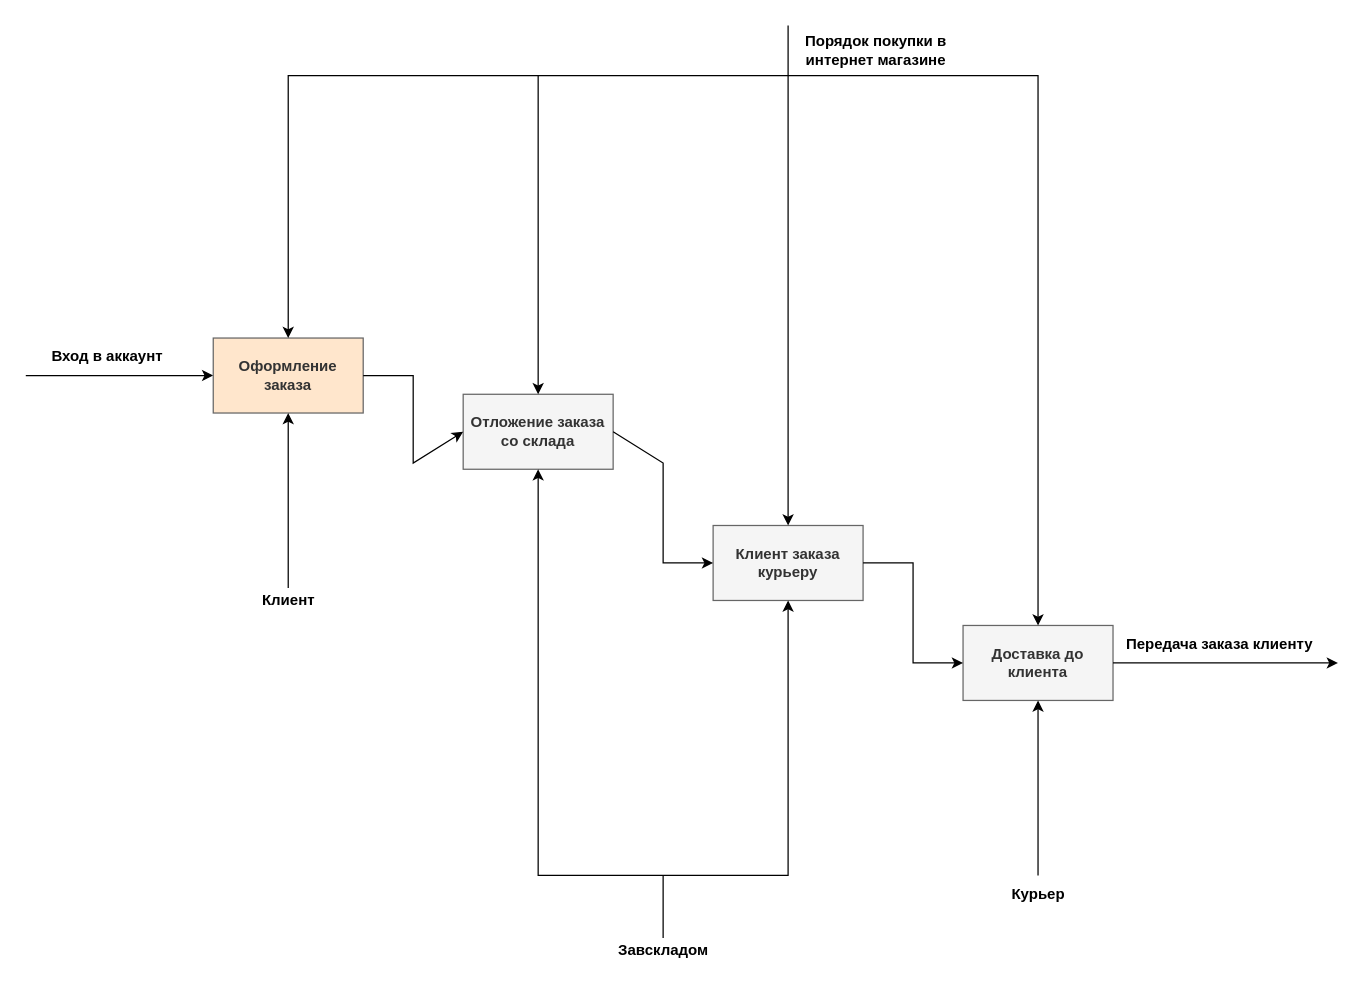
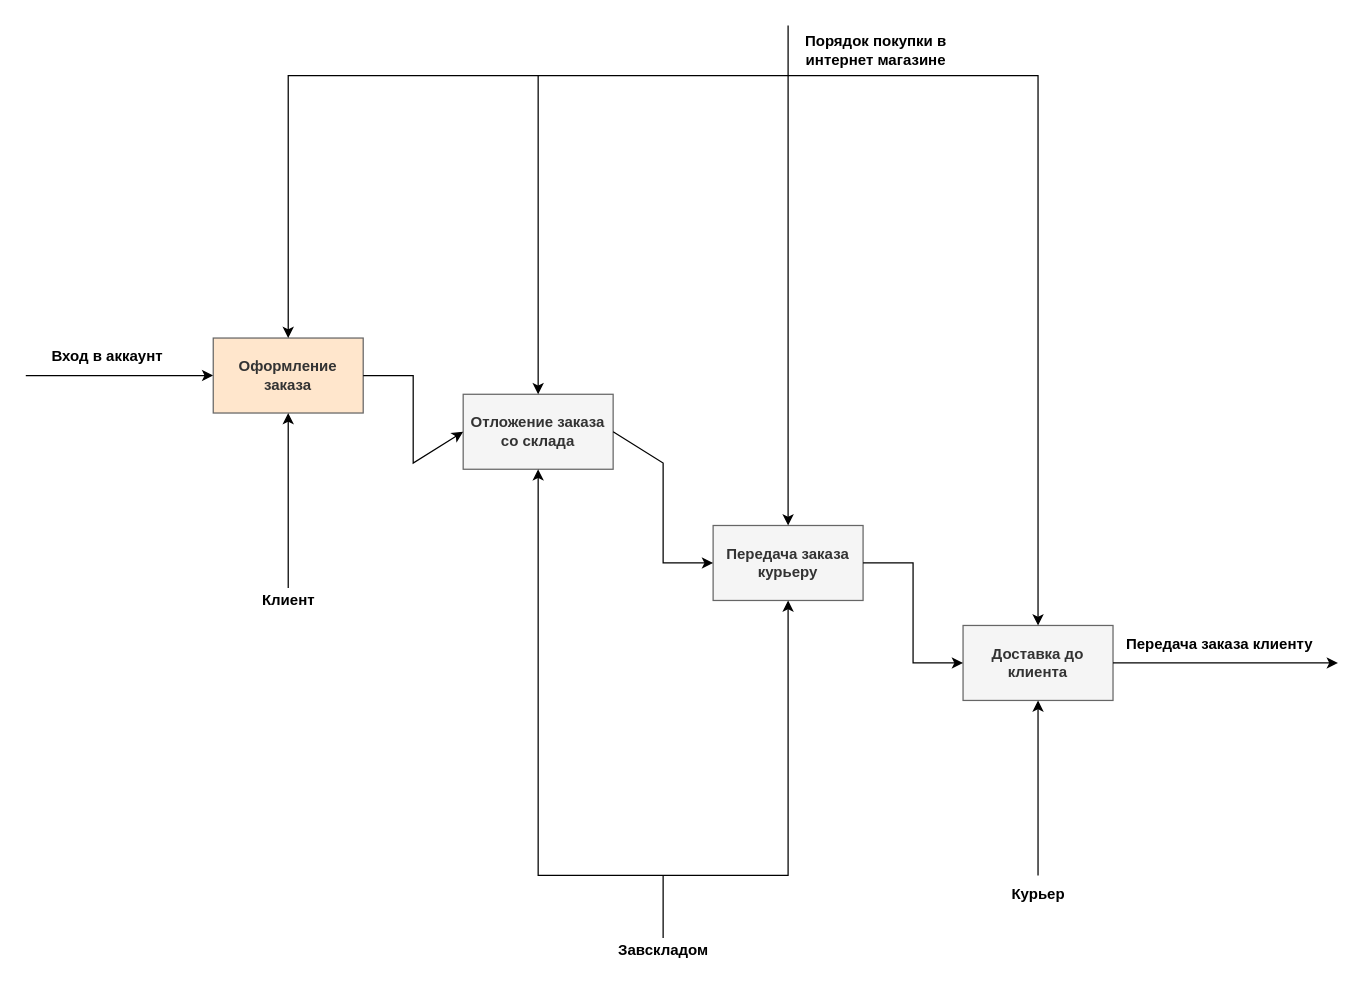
  <mxCell id="0" />
  <mxCell id="1" parent="0" />
  <mxCell id="2" value="" style="endArrow=classic;html=1;rounded=0;" edge="1" parent="1"><mxGeometry width="50" height="50" relative="1" as="geometry"><mxPoint x="20" y="300" as="sourcePoint" /><mxPoint x="170" y="300" as="targetPoint" /></mxGeometry></mxCell>
  <mxCell id="3" value="Вход в аккаунт" style="text;html=1;align=center;verticalAlign=middle;resizable=0;points=[];autosize=1;strokeColor=none;fillColor=none;fontStyle=1" vertex="1" parent="1"><mxGeometry x="30" y="270" width="110" height="30" as="geometry" /></mxCell>
  <mxCell id="4" value="Оформление заказа" style="rounded=0;whiteSpace=wrap;html=1;fontStyle=1;fillColor=#ffe6cc;fontColor=#333333;strokeColor=#666666;" vertex="1" parent="1"><mxGeometry x="170" y="270" width="120" height="60" as="geometry" /></mxCell>
  <mxCell id="5" value="Отложение заказа со склада" style="rounded=0;whiteSpace=wrap;html=1;fontStyle=1;fillColor=#f5f5f5;fontColor=#333333;strokeColor=#666666;" vertex="1" parent="1"><mxGeometry x="370" y="315" width="120" height="60" as="geometry" /></mxCell>
  <mxCell id="6" value="" style="endArrow=classic;html=1;rounded=0;exitX=1;exitY=0.5;exitDx=0;exitDy=0;entryX=0;entryY=0.5;entryDx=0;entryDy=0;" edge="1" parent="1" source="4" target="5"><mxGeometry width="50" height="50" relative="1" as="geometry"><mxPoint x="400" y="450" as="sourcePoint" /><mxPoint x="450" y="400" as="targetPoint" /><Array as="points"><mxPoint x="330" y="300" /><mxPoint x="330" y="370" /></Array></mxGeometry></mxCell>
- <mxCell id="7" value="&lt;b&gt;Клиент заказа курьеру&lt;/b&gt;" style="rounded=0;whiteSpace=wrap;html=1;fillColor=#f5f5f5;fontColor=#333333;strokeColor=#666666;" vertex="1" parent="1"><mxGeometry x="570" y="420" width="120" height="60" as="geometry" /></mxCell>
+ <mxCell id="7" value="&lt;b&gt;Передача заказа курьеру&lt;/b&gt;" style="rounded=0;whiteSpace=wrap;html=1;fillColor=#f5f5f5;fontColor=#333333;strokeColor=#666666;" vertex="1" parent="1"><mxGeometry x="570" y="420" width="120" height="60" as="geometry" /></mxCell>
  <mxCell id="8" value="" style="endArrow=classic;html=1;rounded=0;exitX=1;exitY=0.5;exitDx=0;exitDy=0;entryX=0;entryY=0.5;entryDx=0;entryDy=0;" edge="1" parent="1" source="5" target="7"><mxGeometry width="50" height="50" relative="1" as="geometry"><mxPoint x="400" y="450" as="sourcePoint" /><mxPoint x="450" y="400" as="targetPoint" /><Array as="points"><mxPoint x="530" y="370" /><mxPoint x="530" y="450" /></Array></mxGeometry></mxCell>
  <mxCell id="9" value="Доставка до клиента" style="rounded=0;whiteSpace=wrap;html=1;fontStyle=1;fillColor=#f5f5f5;fontColor=#333333;strokeColor=#666666;" vertex="1" parent="1"><mxGeometry x="770" y="500" width="120" height="60" as="geometry" /></mxCell>
  <mxCell id="10" value="" style="endArrow=classic;html=1;rounded=0;exitX=1;exitY=0.5;exitDx=0;exitDy=0;entryX=0;entryY=0.5;entryDx=0;entryDy=0;" edge="1" parent="1"><mxGeometry width="50" height="50" relative="1" as="geometry"><mxPoint x="690" y="450" as="sourcePoint" /><mxPoint x="770" y="530" as="targetPoint" /><Array as="points"><mxPoint x="730" y="450" /><mxPoint x="730" y="530" /></Array></mxGeometry></mxCell>
  <mxCell id="11" value="" style="endArrow=classic;html=1;rounded=0;exitX=1;exitY=0.5;exitDx=0;exitDy=0;" edge="1" parent="1" source="9"><mxGeometry width="50" height="50" relative="1" as="geometry"><mxPoint x="710" y="460" as="sourcePoint" /><mxPoint x="1070" y="530" as="targetPoint" /></mxGeometry></mxCell>
  <mxCell id="12" value="&lt;b&gt;Передача заказа клиенту&lt;/b&gt;" style="text;html=1;align=center;verticalAlign=middle;resizable=0;points=[];autosize=1;strokeColor=none;fillColor=none;" vertex="1" parent="1"><mxGeometry x="890" y="500" width="170" height="30" as="geometry" /></mxCell>
  <mxCell id="13" value="" style="endArrow=classic;html=1;rounded=0;entryX=0.5;entryY=1;entryDx=0;entryDy=0;" edge="1" parent="1" target="9"><mxGeometry width="50" height="50" relative="1" as="geometry"><mxPoint x="830" y="700" as="sourcePoint" /><mxPoint x="760" y="410" as="targetPoint" /></mxGeometry></mxCell>
  <mxCell id="14" value="Курьер" style="text;html=1;align=center;verticalAlign=middle;resizable=0;points=[];autosize=1;strokeColor=none;fillColor=none;fontStyle=1" vertex="1" parent="1"><mxGeometry x="795" y="700" width="70" height="30" as="geometry" /></mxCell>
  <mxCell id="15" value="" style="endArrow=classic;startArrow=classic;html=1;rounded=0;exitX=0.5;exitY=1;exitDx=0;exitDy=0;entryX=0.5;entryY=1;entryDx=0;entryDy=0;" edge="1" parent="1" source="5" target="7"><mxGeometry width="50" height="50" relative="1" as="geometry"><mxPoint x="710" y="460" as="sourcePoint" /><mxPoint x="760" y="410" as="targetPoint" /><Array as="points"><mxPoint x="430" y="700" /><mxPoint x="490" y="700" /><mxPoint x="630" y="700" /></Array></mxGeometry></mxCell>
  <mxCell id="16" value="" style="endArrow=none;html=1;rounded=0;" edge="1" parent="1"><mxGeometry width="50" height="50" relative="1" as="geometry"><mxPoint x="530" y="700" as="sourcePoint" /><mxPoint x="530" y="750" as="targetPoint" /></mxGeometry></mxCell>
  <mxCell id="17" value="Завскладом" style="text;html=1;align=center;verticalAlign=middle;resizable=0;points=[];autosize=1;strokeColor=none;fillColor=none;fontStyle=1" vertex="1" parent="1"><mxGeometry x="480" y="745" width="100" height="30" as="geometry" /></mxCell>
  <mxCell id="18" value="" style="endArrow=classic;html=1;rounded=0;entryX=0.5;entryY=1;entryDx=0;entryDy=0;" edge="1" parent="1" target="4"><mxGeometry width="50" height="50" relative="1" as="geometry"><mxPoint x="230" y="470" as="sourcePoint" /><mxPoint x="720" y="440" as="targetPoint" /></mxGeometry></mxCell>
  <mxCell id="19" value="Клиент" style="text;html=1;align=center;verticalAlign=middle;resizable=0;points=[];autosize=1;strokeColor=none;fillColor=none;fontStyle=1" vertex="1" parent="1"><mxGeometry x="195" y="465" width="70" height="30" as="geometry" /></mxCell>
  <mxCell id="20" value="" style="endArrow=classic;startArrow=classic;html=1;rounded=0;exitX=0.5;exitY=0;exitDx=0;exitDy=0;entryX=0.5;entryY=0;entryDx=0;entryDy=0;" edge="1" parent="1" source="4" target="9"><mxGeometry width="50" height="50" relative="1" as="geometry"><mxPoint x="640" y="410" as="sourcePoint" /><mxPoint x="690" y="360" as="targetPoint" /><Array as="points"><mxPoint x="230" y="60" /><mxPoint x="490" y="60" /><mxPoint x="830" y="60" /></Array></mxGeometry></mxCell>
  <mxCell id="21" value="" style="endArrow=classic;html=1;rounded=0;entryX=0.5;entryY=0;entryDx=0;entryDy=0;" edge="1" parent="1" target="5"><mxGeometry width="50" height="50" relative="1" as="geometry"><mxPoint x="430" y="60" as="sourcePoint" /><mxPoint x="690" y="360" as="targetPoint" /></mxGeometry></mxCell>
  <mxCell id="22" value="" style="endArrow=classic;html=1;rounded=0;entryX=0.5;entryY=0;entryDx=0;entryDy=0;" edge="1" parent="1" target="7"><mxGeometry width="50" height="50" relative="1" as="geometry"><mxPoint x="630" as="sourcePoint" y="20" /><mxPoint x="690" y="360" as="targetPoint" /></mxGeometry></mxCell>
  <mxCell id="23" value="Порядок покупки в &lt;br&gt;интернет магазине" style="text;html=1;align=center;verticalAlign=middle;resizable=0;points=[];autosize=1;strokeColor=none;fillColor=none;fontStyle=1" vertex="1" parent="1"><mxGeometry x="630" width="140" height="40" as="geometry" y="20" /></mxCell>
